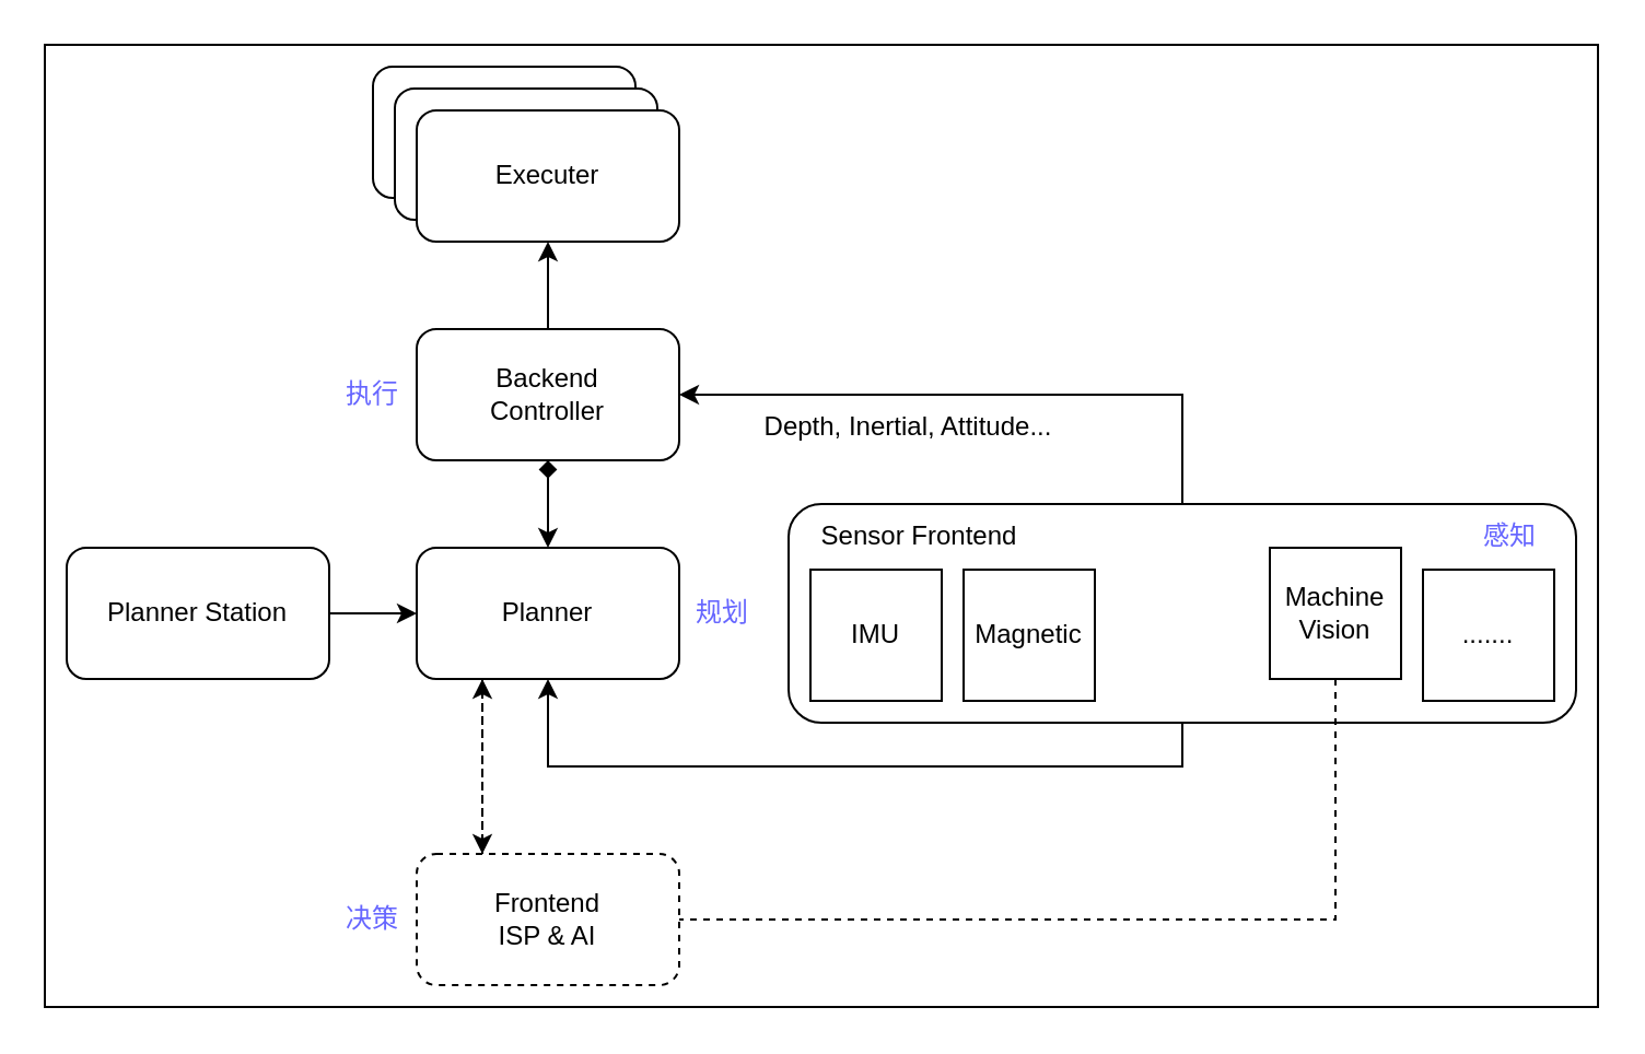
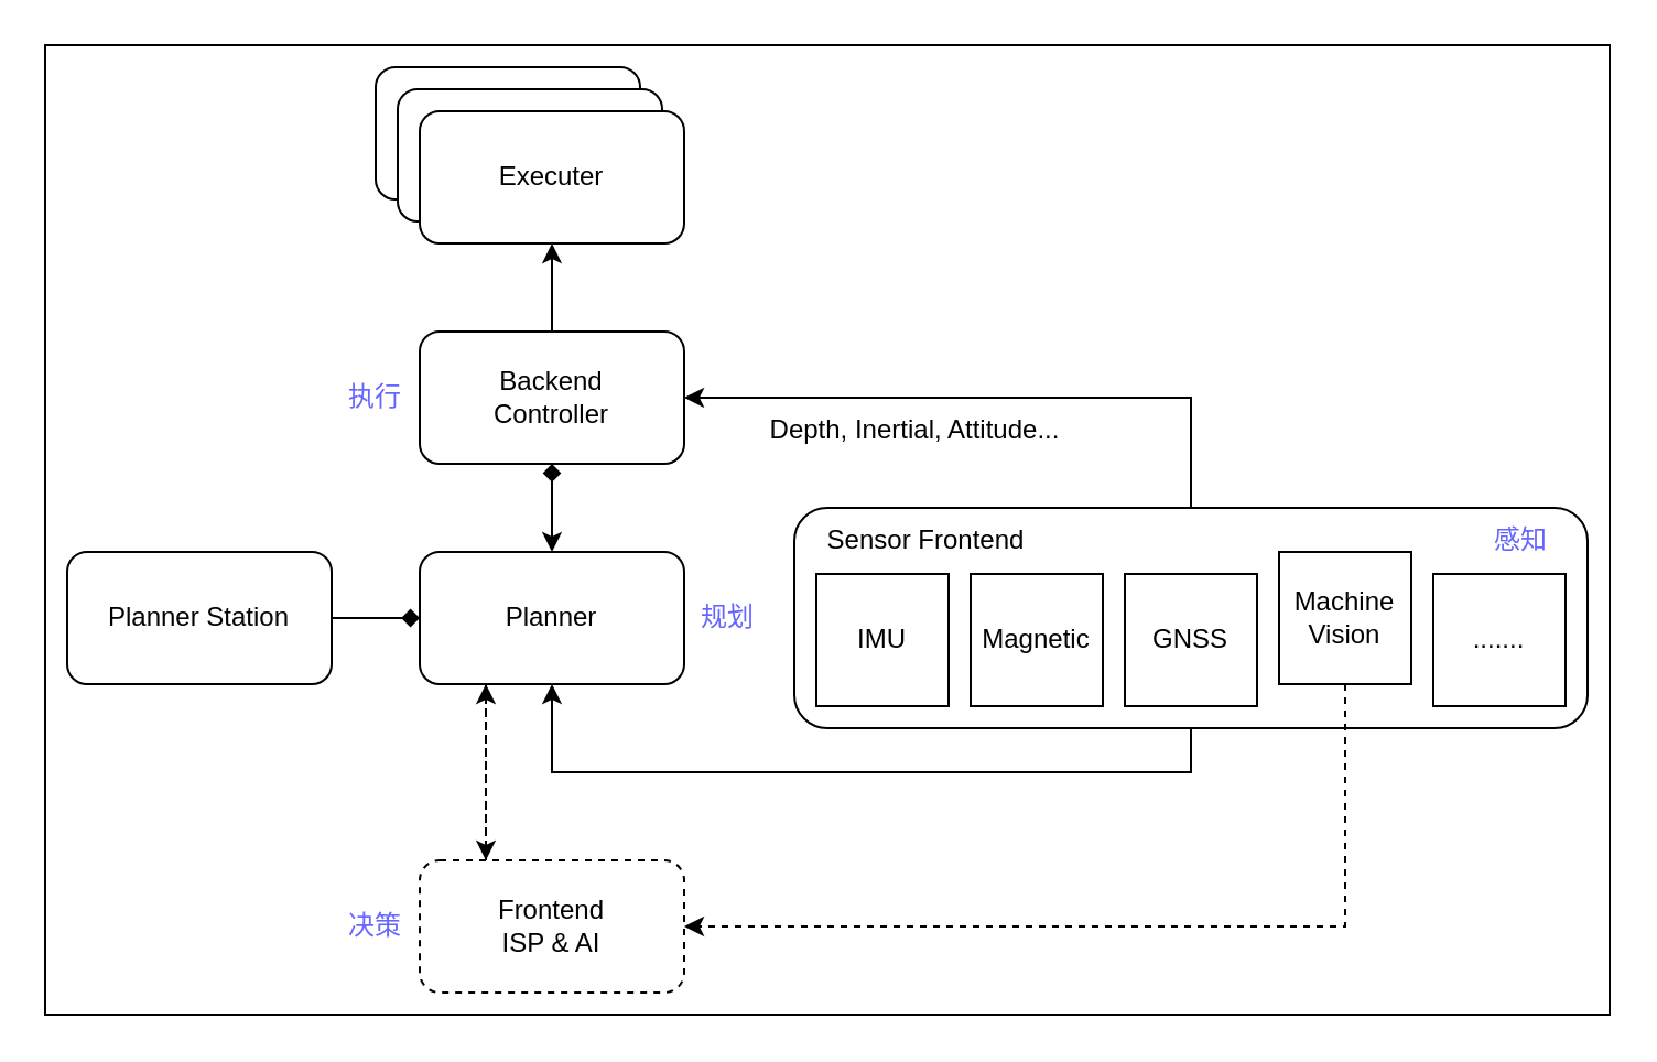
  <mxCell id="0" />
  <mxCell id="1" parent="0" />
  <mxCell id="2" value="" style="rounded=0;whiteSpace=wrap;html=1;fontColor=#6666FF;" vertex="1" parent="1"><mxGeometry x="20" y="20" width="710" height="440" as="geometry" /></mxCell>
  <mxCell id="3" style="edgeStyle=none;html=1;exitX=0.5;exitY=1;exitDx=0;exitDy=0;entryX=0.5;entryY=1;entryDx=0;entryDy=0;rounded=0;" edge="1" parent="1" source="5" target="14"><mxGeometry relative="1" as="geometry"><Array as="points"><mxPoint x="540" y="350" /><mxPoint x="250" y="350" /></Array></mxGeometry></mxCell>
  <mxCell id="4" style="edgeStyle=none;rounded=0;html=1;exitX=0.5;exitY=0;exitDx=0;exitDy=0;entryX=1;entryY=0.5;entryDx=0;entryDy=0;" edge="1" parent="1" source="5" target="16"><mxGeometry relative="1" as="geometry"><Array as="points"><mxPoint x="540" y="180" /></Array></mxGeometry></mxCell>
  <mxCell id="5" value="" style="rounded=1;whiteSpace=wrap;html=1;" vertex="1" parent="1"><mxGeometry x="360" y="230" width="360" height="100" as="geometry" /></mxCell>
  <mxCell id="6" value="IMU" style="whiteSpace=wrap;html=1;aspect=fixed;" vertex="1" parent="1"><mxGeometry x="370" y="260" width="60" height="60" as="geometry" /></mxCell>
  <mxCell id="7" value="Magnetic" style="whiteSpace=wrap;html=1;aspect=fixed;" vertex="1" parent="1"><mxGeometry x="440" y="260" width="60" height="60" as="geometry" /></mxCell>
- <mxCell id="9" style="edgeStyle=none;rounded=0;html=1;exitX=0.5;exitY=1;exitDx=0;exitDy=0;entryX=1;entryY=0.5;entryDx=0;entryDy=0;dashed=1;endArrow=none;" edge="1" parent="1" source="10" target="25"><mxGeometry relative="1" as="geometry"><mxPoint x="609.609" y="400" as="targetPoint" /><Array as="points"><mxPoint x="610" y="420" /></Array></mxGeometry></mxCell>
+ <mxCell id="8" value="GNSS" style="whiteSpace=wrap;html=1;aspect=fixed;" vertex="1" parent="1"><mxGeometry x="510" y="260" width="60" height="60" as="geometry" /></mxCell>
+ <mxCell id="9" style="edgeStyle=none;rounded=0;html=1;exitX=0.5;exitY=1;exitDx=0;exitDy=0;entryX=1;entryY=0.5;entryDx=0;entryDy=0;dashed=1;" edge="1" parent="1" source="10" target="25"><mxGeometry relative="1" as="geometry"><mxPoint x="609.609" y="400" as="targetPoint" /><Array as="points"><mxPoint x="610" y="420" /></Array></mxGeometry></mxCell>
  <mxCell id="10" value="Machine&lt;br style=&quot;border-color: var(--border-color);&quot;&gt;Vision" style="whiteSpace=wrap;html=1;aspect=fixed;" vertex="1" parent="1"><mxGeometry x="580" y="250" width="60" height="60" as="geometry" /></mxCell>
  <mxCell id="11" value="......." style="whiteSpace=wrap;html=1;aspect=fixed;" vertex="1" parent="1"><mxGeometry x="650" y="260" width="60" height="60" as="geometry" /></mxCell>
  <mxCell id="12" value="Sensor Frontend" style="text;html=1;strokeColor=none;fillColor=none;align=center;verticalAlign=middle;whiteSpace=wrap;rounded=0;" vertex="1" parent="1"><mxGeometry x="360" y="230" width="120" height="30" as="geometry" /></mxCell>
  <mxCell id="13" style="edgeStyle=none;rounded=0;html=1;exitX=0.25;exitY=1;exitDx=0;exitDy=0;entryX=0.25;entryY=0;entryDx=0;entryDy=0;dashed=1;fontColor=#6666FF;" edge="1" parent="1" source="14" target="25"><mxGeometry relative="1" as="geometry" /></mxCell>
  <mxCell id="14" value="Planner" style="rounded=1;whiteSpace=wrap;html=1;" vertex="1" parent="1"><mxGeometry x="190" y="250" width="120" height="60" as="geometry" /></mxCell>
  <mxCell id="15" style="edgeStyle=none;rounded=0;html=1;exitX=0.5;exitY=0;exitDx=0;exitDy=0;entryX=0.5;entryY=1;entryDx=0;entryDy=0;" edge="1" parent="1" source="16" target="23"><mxGeometry relative="1" as="geometry" /></mxCell>
  <mxCell id="16" value="Backend&lt;br&gt;Controller" style="rounded=1;whiteSpace=wrap;html=1;" vertex="1" parent="1"><mxGeometry x="190" y="150" width="120" height="60" as="geometry" /></mxCell>
  <mxCell id="17" value="" style="endArrow=diamond;startArrow=classic;html=1;rounded=0;entryX=0.5;entryY=1;entryDx=0;entryDy=0;exitX=0.5;exitY=0;exitDx=0;exitDy=0;" edge="1" parent="1" source="14" target="16"><mxGeometry width="50" height="50" relative="1" as="geometry"><mxPoint x="120" y="340" as="sourcePoint" /><mxPoint x="170" y="290" as="targetPoint" /></mxGeometry></mxCell>
  <mxCell id="18" value="Depth, Inertial, Attitude..." style="text;html=1;strokeColor=none;fillColor=none;align=center;verticalAlign=middle;whiteSpace=wrap;rounded=0;" vertex="1" parent="1"><mxGeometry x="340" y="180" width="150" height="30" as="geometry" /></mxCell>
- <mxCell id="19" style="edgeStyle=none;rounded=0;html=1;exitX=1;exitY=0.5;exitDx=0;exitDy=0;entryX=0;entryY=0.5;entryDx=0;entryDy=0;" edge="1" parent="1" source="20" target="14"><mxGeometry relative="1" as="geometry" /></mxCell>
+ <mxCell id="19" style="edgeStyle=none;rounded=0;html=1;exitX=1;exitY=0.5;exitDx=0;exitDy=0;entryX=0;entryY=0.5;entryDx=0;entryDy=0;endArrow=diamond;" edge="1" parent="1" source="20" target="14"><mxGeometry relative="1" as="geometry" /></mxCell>
  <mxCell id="20" value="Planner Station" style="rounded=1;whiteSpace=wrap;html=1;" vertex="1" parent="1"><mxGeometry x="30" y="250" width="120" height="60" as="geometry" /></mxCell>
  <mxCell id="21" value="Executer" style="rounded=1;whiteSpace=wrap;html=1;" vertex="1" parent="1"><mxGeometry x="170" y="30" width="120" height="60" as="geometry" /></mxCell>
  <mxCell id="22" value="Executer" style="rounded=1;whiteSpace=wrap;html=1;" vertex="1" parent="1"><mxGeometry x="180" y="40" width="120" height="60" as="geometry" /></mxCell>
  <mxCell id="23" value="Executer" style="rounded=1;whiteSpace=wrap;html=1;" vertex="1" parent="1"><mxGeometry x="190" y="50" width="120" height="60" as="geometry" /></mxCell>
  <mxCell id="24" style="edgeStyle=none;rounded=0;html=1;exitX=0.25;exitY=0;exitDx=0;exitDy=0;entryX=0.25;entryY=1;entryDx=0;entryDy=0;dashed=1;" edge="1" parent="1" source="25" target="14"><mxGeometry relative="1" as="geometry" /></mxCell>
  <mxCell id="25" value="Frontend&lt;br&gt;ISP &amp;amp; AI" style="rounded=1;whiteSpace=wrap;html=1;dashed=1;" vertex="1" parent="1"><mxGeometry x="190" y="390" width="120" height="60" as="geometry" /></mxCell>
  <mxCell id="26" value="感知" style="text;html=1;strokeColor=none;fillColor=none;align=center;verticalAlign=middle;whiteSpace=wrap;rounded=0;dashed=1;fontColor=#6666FF;" vertex="1" parent="1"><mxGeometry x="660" y="230" width="60" height="30" as="geometry" /></mxCell>
  <mxCell id="27" value="规划" style="text;html=1;strokeColor=none;fillColor=none;align=center;verticalAlign=middle;whiteSpace=wrap;rounded=0;dashed=1;fontColor=#6666FF;" vertex="1" parent="1"><mxGeometry x="300" y="265" width="60" height="30" as="geometry" /></mxCell>
  <mxCell id="28" value="执行" style="text;html=1;strokeColor=none;fillColor=none;align=center;verticalAlign=middle;whiteSpace=wrap;rounded=0;dashed=1;fontColor=#6666FF;" vertex="1" parent="1"><mxGeometry x="140" y="165" width="60" height="30" as="geometry" /></mxCell>
  <mxCell id="29" value="决策" style="text;html=1;strokeColor=none;fillColor=none;align=center;verticalAlign=middle;whiteSpace=wrap;rounded=0;dashed=1;fontColor=#6666FF;" vertex="1" parent="1"><mxGeometry x="140" y="405" width="60" height="30" as="geometry" /></mxCell>
